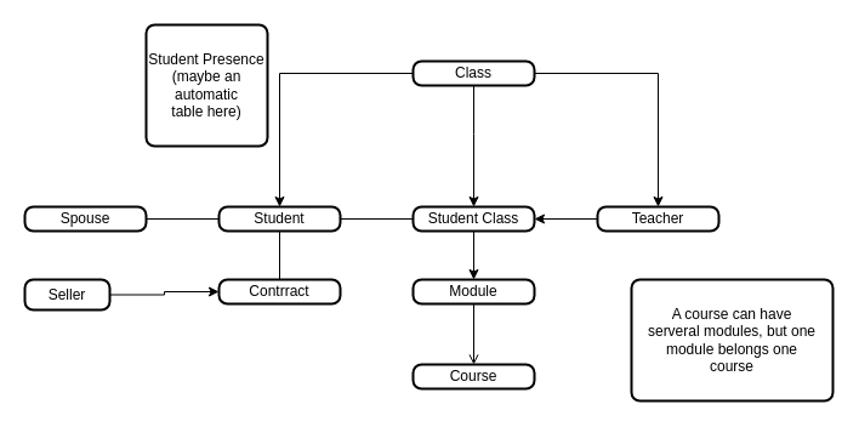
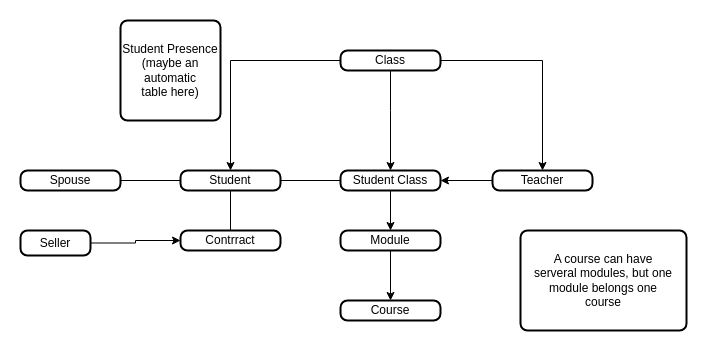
  <mxCell id="0" />
  <mxCell id="1" parent="0" />
  <mxCell id="2" style="edgeStyle=orthogonalEdgeStyle;rounded=0;orthogonalLoop=1;jettySize=auto;html=1;" edge="1" parent="1" source="5" target="17"><mxGeometry relative="1" as="geometry" /></mxCell>
  <mxCell id="3" style="edgeStyle=orthogonalEdgeStyle;rounded=0;orthogonalLoop=1;jettySize=auto;html=1;" edge="1" parent="1" source="5" target="7"><mxGeometry relative="1" as="geometry"><Array as="points"><mxPoint x="390" y="110" /><mxPoint x="390" y="110" /></Array></mxGeometry></mxCell>
  <mxCell id="4" style="edgeStyle=orthogonalEdgeStyle;rounded=0;orthogonalLoop=1;jettySize=auto;html=1;" edge="1" parent="1" source="5" target="11"><mxGeometry relative="1" as="geometry" /></mxCell>
  <mxCell id="5" value="Class" style="rounded=1;whiteSpace=wrap;html=1;absoluteArcSize=1;arcSize=14;strokeWidth=2;" vertex="1" parent="1"><mxGeometry x="340" y="50" width="100" height="20" as="geometry" /></mxCell>
  <mxCell id="6" style="edgeStyle=orthogonalEdgeStyle;rounded=0;orthogonalLoop=1;jettySize=auto;html=1;exitX=0.5;exitY=1;exitDx=0;exitDy=0;entryX=0.5;entryY=0;entryDx=0;entryDy=0;" edge="1" parent="1" source="7" target="9"><mxGeometry relative="1" as="geometry" /></mxCell>
  <mxCell id="7" value="Student Class" style="rounded=1;whiteSpace=wrap;html=1;absoluteArcSize=1;arcSize=14;strokeWidth=2;" vertex="1" parent="1"><mxGeometry x="340" y="170" width="100" height="20" as="geometry" /></mxCell>
- <mxCell id="8" style="edgeStyle=orthogonalEdgeStyle;rounded=0;orthogonalLoop=1;jettySize=auto;html=1;exitX=0.5;exitY=1;exitDx=0;exitDy=0;entryX=0.5;entryY=0;entryDx=0;entryDy=0;endArrow=open;" edge="1" parent="1" source="9" target="12"><mxGeometry relative="1" as="geometry" /></mxCell>
+ <mxCell id="8" style="edgeStyle=orthogonalEdgeStyle;rounded=0;orthogonalLoop=1;jettySize=auto;html=1;exitX=0.5;exitY=1;exitDx=0;exitDy=0;entryX=0.5;entryY=0;entryDx=0;entryDy=0;" edge="1" parent="1" source="9" target="12"><mxGeometry relative="1" as="geometry" /></mxCell>
  <mxCell id="9" value="Module" style="rounded=1;whiteSpace=wrap;html=1;absoluteArcSize=1;arcSize=14;strokeWidth=2;" vertex="1" parent="1"><mxGeometry x="340" y="230" width="100" height="20" as="geometry" /></mxCell>
  <mxCell id="10" style="edgeStyle=orthogonalEdgeStyle;rounded=0;orthogonalLoop=1;jettySize=auto;html=1;entryX=1;entryY=0.5;entryDx=0;entryDy=0;" edge="1" parent="1" source="11" target="7"><mxGeometry relative="1" as="geometry" /></mxCell>
  <mxCell id="11" value="Teacher" style="rounded=1;whiteSpace=wrap;html=1;absoluteArcSize=1;arcSize=14;strokeWidth=2;" vertex="1" parent="1"><mxGeometry x="492" y="170" width="100" height="20" as="geometry" /></mxCell>
  <mxCell id="12" value="Course" style="rounded=1;whiteSpace=wrap;html=1;absoluteArcSize=1;arcSize=14;strokeWidth=2;" vertex="1" parent="1"><mxGeometry x="340" y="300" width="100" height="20" as="geometry" /></mxCell>
  <mxCell id="13" style="edgeStyle=orthogonalEdgeStyle;rounded=0;orthogonalLoop=1;jettySize=auto;html=1;exitX=1;exitY=0.5;exitDx=0;exitDy=0;" edge="1" parent="1" source="14" target="16"><mxGeometry relative="1" as="geometry" /></mxCell>
  <mxCell id="14" value="Seller" style="rounded=1;whiteSpace=wrap;html=1;absoluteArcSize=1;arcSize=14;strokeWidth=2;" vertex="1" parent="1"><mxGeometry x="20" y="230" width="70" height="25" as="geometry" /></mxCell>
  <mxCell id="15" value="Spouse" style="rounded=1;whiteSpace=wrap;html=1;absoluteArcSize=1;arcSize=14;strokeWidth=2;" vertex="1" parent="1"><mxGeometry x="20" y="170" width="100" height="20" as="geometry" /></mxCell>
  <mxCell id="16" value="Contrract" style="rounded=1;whiteSpace=wrap;html=1;absoluteArcSize=1;arcSize=14;strokeWidth=2;" vertex="1" parent="1"><mxGeometry x="180" y="230" width="100" height="20" as="geometry" /></mxCell>
  <mxCell id="17" value="Student" style="rounded=1;whiteSpace=wrap;html=1;absoluteArcSize=1;arcSize=14;strokeWidth=2;" vertex="1" parent="1"><mxGeometry x="180" y="170" width="100" height="20" as="geometry" /></mxCell>
  <mxCell id="18" value="" style="endArrow=none;html=1;rounded=0;exitX=1;exitY=0.5;exitDx=0;exitDy=0;entryX=0;entryY=0.5;entryDx=0;entryDy=0;" edge="1" parent="1" source="15" target="17"><mxGeometry relative="1" as="geometry"><mxPoint x="100" y="200" as="sourcePoint" /><mxPoint x="260" y="200" as="targetPoint" /></mxGeometry></mxCell>
  <mxCell id="19" value="" style="endArrow=none;html=1;rounded=0;exitX=1;exitY=0.5;exitDx=0;exitDy=0;entryX=0;entryY=0.5;entryDx=0;entryDy=0;" edge="1" parent="1" source="17" target="7"><mxGeometry relative="1" as="geometry"><mxPoint x="280" y="160" as="sourcePoint" /><mxPoint x="340" y="160" as="targetPoint" /></mxGeometry></mxCell>
  <mxCell id="20" value="" style="endArrow=none;html=1;rounded=0;exitX=0.5;exitY=1;exitDx=0;exitDy=0;entryX=0.5;entryY=0;entryDx=0;entryDy=0;" edge="1" parent="1" source="17" target="16"><mxGeometry relative="1" as="geometry"><mxPoint x="130" y="190" as="sourcePoint" /><mxPoint x="190" y="190" as="targetPoint" /></mxGeometry></mxCell>
  <mxCell id="21" value="Student Presence&lt;br&gt;(maybe an automatic&lt;br&gt;table here)" style="rounded=1;whiteSpace=wrap;html=1;absoluteArcSize=1;arcSize=14;strokeWidth=2;" vertex="1" parent="1"><mxGeometry x="120" y="20" width="100" height="100" as="geometry" /></mxCell>
  <mxCell id="22" value="A course can have&lt;br&gt;serveral modules, but one module belongs one&lt;br&gt;course" style="rounded=1;whiteSpace=wrap;html=1;absoluteArcSize=1;arcSize=14;strokeWidth=2;" vertex="1" parent="1"><mxGeometry x="520" y="230" width="166" height="100" as="geometry" /></mxCell>
